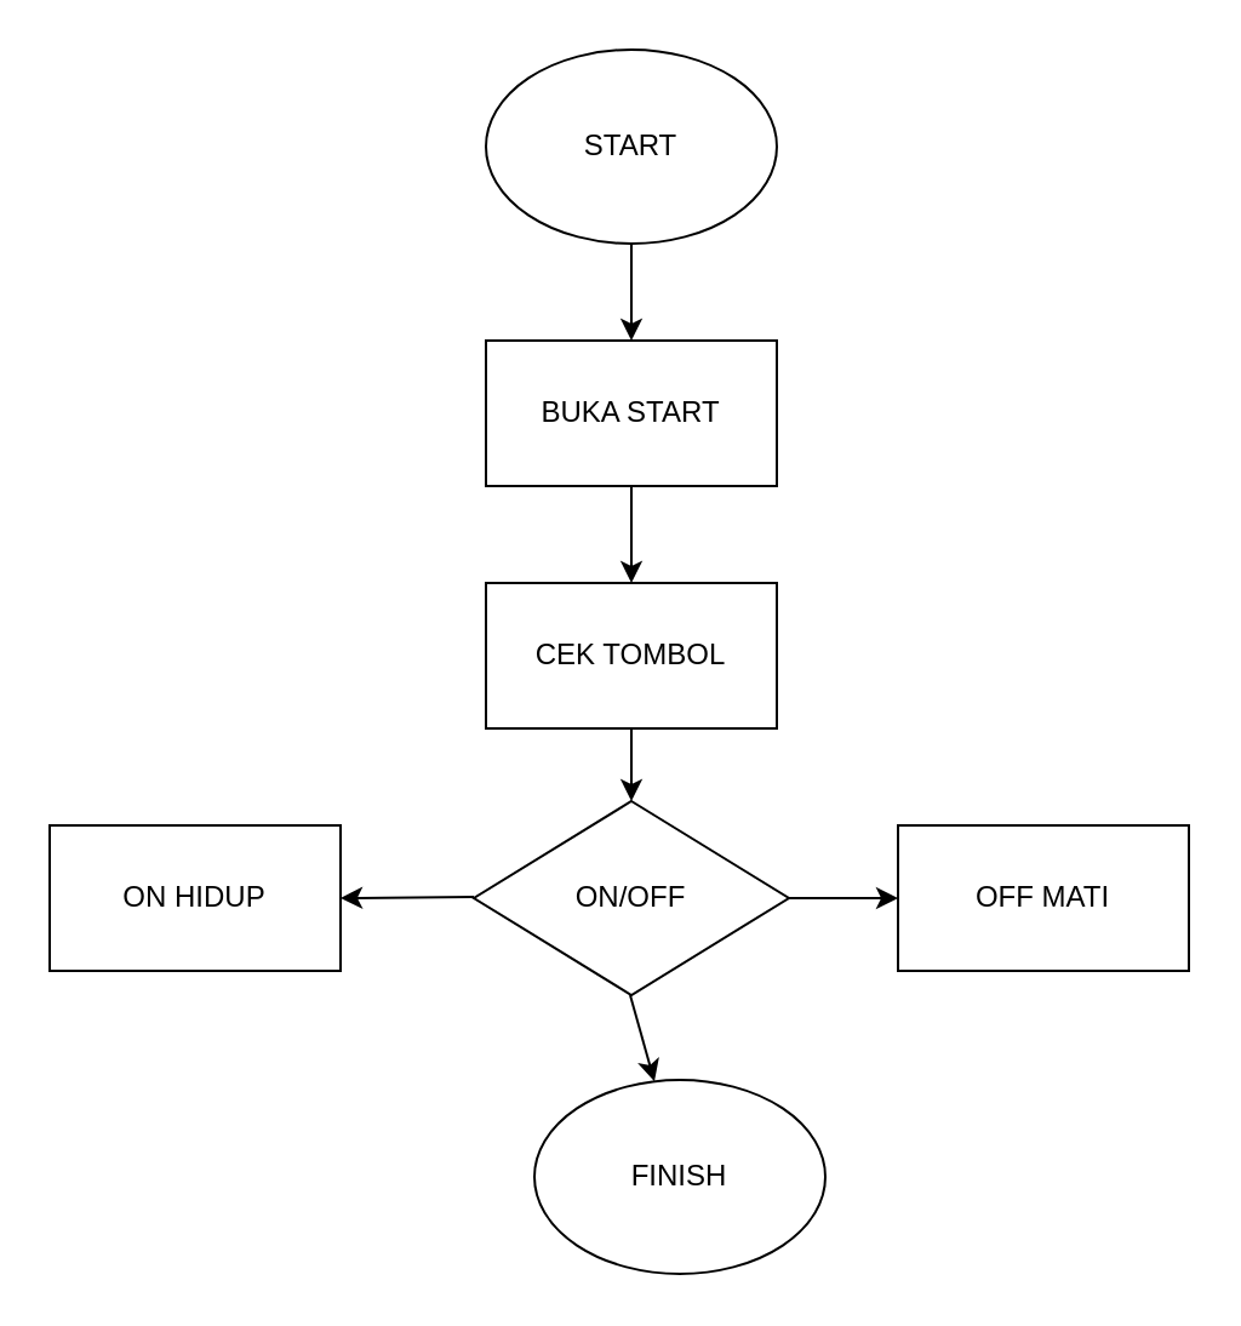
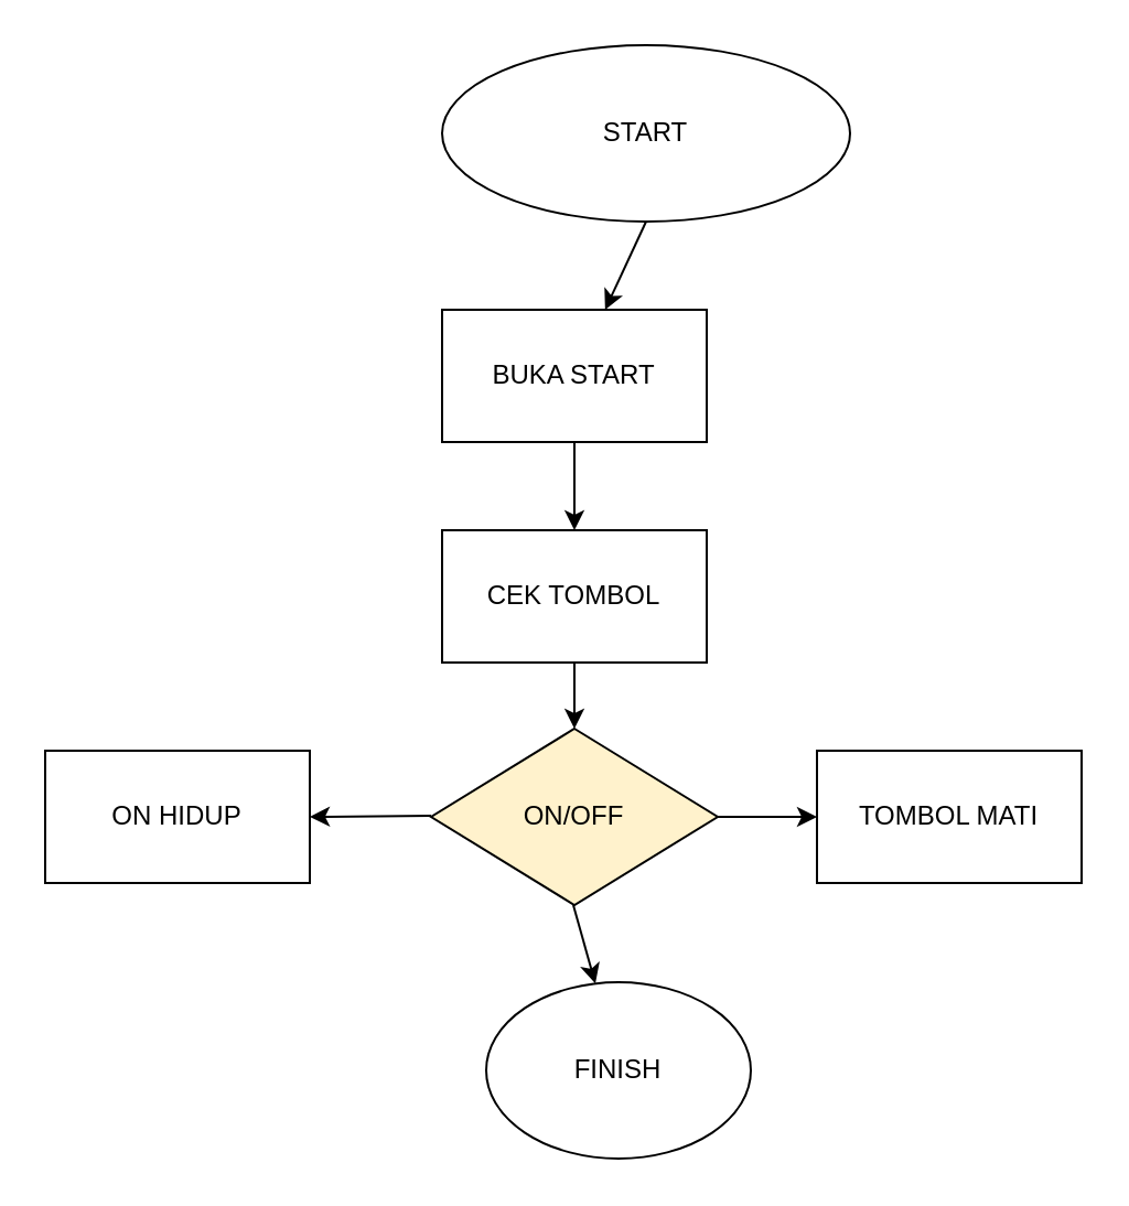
  <mxCell id="0" />
  <mxCell id="1" parent="0" />
- <mxCell id="2" value="START" style="ellipse;whiteSpace=wrap;html=1;" vertex="1" parent="1"><mxGeometry x="200" y="20" width="120" height="80" as="geometry" /></mxCell>
+ <mxCell id="2" value="START" style="ellipse;whiteSpace=wrap;html=1;" vertex="1" parent="1"><mxGeometry x="200" y="20" width="185" height="80" as="geometry" /></mxCell>
  <mxCell id="3" value="" style="endArrow=classic;html=1;rounded=0;exitX=0.5;exitY=1;exitDx=0;exitDy=0;" edge="1" parent="1" source="2" target="4"><mxGeometry width="50" height="50" relative="1" as="geometry"><mxPoint x="240" y="240" as="sourcePoint" /><mxPoint x="260" y="170" as="targetPoint" /></mxGeometry></mxCell>
  <mxCell id="4" value="BUKA START" style="rounded=0;whiteSpace=wrap;html=1;" vertex="1" parent="1"><mxGeometry x="200" y="140" width="120" height="60" as="geometry" /></mxCell>
  <mxCell id="5" value="" style="endArrow=classic;html=1;rounded=0;exitX=0.5;exitY=1;exitDx=0;exitDy=0;" edge="1" parent="1" source="4"><mxGeometry width="50" height="50" relative="1" as="geometry"><mxPoint x="240" y="240" as="sourcePoint" /><mxPoint x="260" y="240" as="targetPoint" /></mxGeometry></mxCell>
  <mxCell id="6" value="CEK TOMBOL" style="rounded=0;whiteSpace=wrap;html=1;" vertex="1" parent="1"><mxGeometry x="200" y="240" width="120" height="60" as="geometry" /></mxCell>
  <mxCell id="7" value="" style="endArrow=classic;html=1;rounded=0;exitX=0.5;exitY=1;exitDx=0;exitDy=0;" edge="1" parent="1" source="6"><mxGeometry width="50" height="50" relative="1" as="geometry"><mxPoint x="240" y="240" as="sourcePoint" /><mxPoint x="260" y="330" as="targetPoint" /></mxGeometry></mxCell>
  <mxCell id="8" value="" style="endArrow=classic;html=1;rounded=0;exitX=1;exitY=0.5;exitDx=0;exitDy=0;" edge="1" parent="1" source="11"><mxGeometry width="50" height="50" relative="1" as="geometry"><mxPoint x="340" y="370" as="sourcePoint" /><mxPoint x="370" y="370" as="targetPoint" /></mxGeometry></mxCell>
  <mxCell id="9" value="" style="endArrow=classic;html=1;rounded=0;exitX=0.5;exitY=1;exitDx=0;exitDy=0;" edge="1" parent="1" target="14"><mxGeometry width="50" height="50" relative="1" as="geometry"><mxPoint x="259.5" y="410" as="sourcePoint" /><mxPoint x="259.5" y="450" as="targetPoint" /></mxGeometry></mxCell>
  <mxCell id="10" value="" style="endArrow=classic;html=1;rounded=0;exitX=0.5;exitY=1;exitDx=0;exitDy=0;entryX=1;entryY=0.5;entryDx=0;entryDy=0;" edge="1" parent="1" target="12"><mxGeometry width="50" height="50" relative="1" as="geometry"><mxPoint x="195" y="369.5" as="sourcePoint" /><mxPoint x="145" y="369.5" as="targetPoint" /></mxGeometry></mxCell>
- <mxCell id="11" value="ON/OFF" style="rhombus;whiteSpace=wrap;html=1;" vertex="1" parent="1"><mxGeometry x="195" y="330" width="130" height="80" as="geometry" /></mxCell>
+ <mxCell id="11" value="ON/OFF" style="rhombus;whiteSpace=wrap;html=1;fillColor=#fff2cc;" vertex="1" parent="1"><mxGeometry x="195" y="330" width="130" height="80" as="geometry" /></mxCell>
  <mxCell id="12" value="ON HIDUP" style="rounded=0;whiteSpace=wrap;html=1;" vertex="1" parent="1"><mxGeometry x="20" y="340" width="120" height="60" as="geometry" /></mxCell>
- <mxCell id="13" value="OFF MATI" style="rounded=0;whiteSpace=wrap;html=1;" vertex="1" parent="1"><mxGeometry x="370" y="340" width="120" height="60" as="geometry" /></mxCell>
+ <mxCell id="13" value="TOMBOL MATI" style="rounded=0;whiteSpace=wrap;html=1;" vertex="1" parent="1"><mxGeometry x="370" y="340" width="120" height="60" as="geometry" /></mxCell>
  <mxCell id="14" value="FINISH" style="ellipse;whiteSpace=wrap;html=1;" vertex="1" parent="1"><mxGeometry x="220" y="445" width="120" height="80" as="geometry" /></mxCell>
